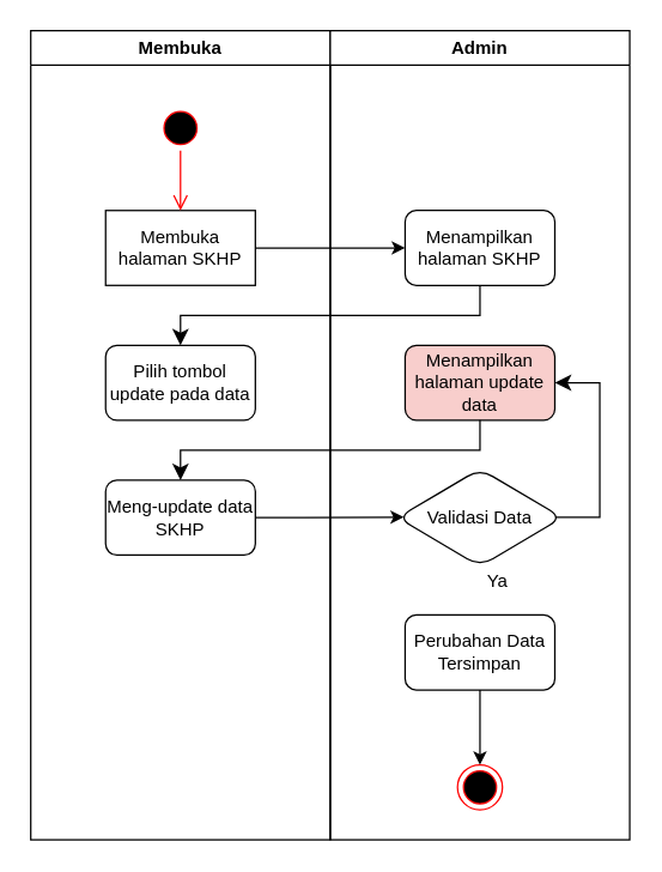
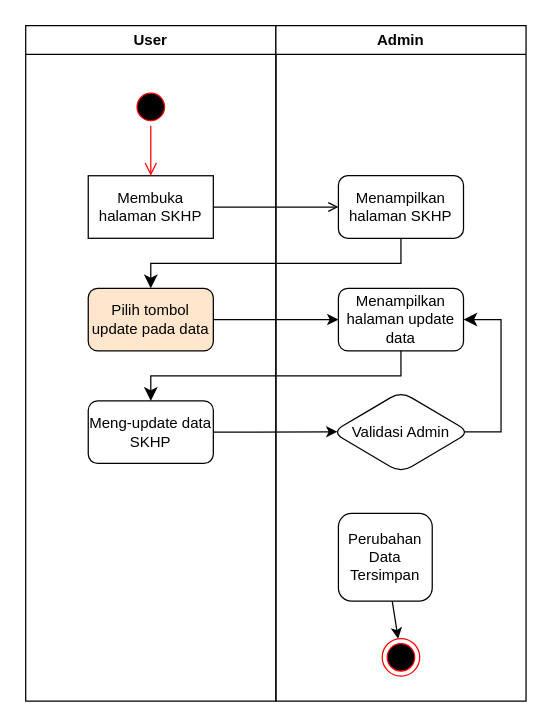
  <mxCell id="0" />
  <mxCell id="1" parent="0" />
- <mxCell id="2" value="Membuka" style="swimlane;whiteSpace=wrap;html=1;" parent="1" vertex="1"><mxGeometry x="20" y="20" width="200" height="540" as="geometry" /></mxCell>
+ <mxCell id="2" value="User" style="swimlane;whiteSpace=wrap;html=1;" parent="1" vertex="1"><mxGeometry x="20" y="20" width="200" height="540" as="geometry" /></mxCell>
  <mxCell id="3" value="Membuka halaman SKHP" style="whiteSpace=wrap;html=1;rounded=0;" parent="2" vertex="1"><mxGeometry x="50" y="120" width="100" height="50" as="geometry" /></mxCell>
  <mxCell id="4" value="" style="ellipse;html=1;shape=startState;fillColor=#000000;strokeColor=#ff0000;" parent="2" vertex="1"><mxGeometry x="85" y="50" width="30" height="30" as="geometry" /></mxCell>
  <mxCell id="5" value="" style="edgeStyle=orthogonalEdgeStyle;html=1;verticalAlign=bottom;endArrow=open;endSize=8;strokeColor=#ff0000;entryX=0.5;entryY=0;entryDx=0;entryDy=0;" parent="2" source="4" target="3" edge="1"><mxGeometry relative="1" as="geometry"><mxPoint x="100" y="140" as="targetPoint" /></mxGeometry></mxCell>
- <mxCell id="6" value="Pilih tombol update pada data" style="rounded=1;whiteSpace=wrap;html=1;" parent="2" vertex="1"><mxGeometry x="50" y="210" width="100" height="50" as="geometry" /></mxCell>
+ <mxCell id="6" value="Pilih tombol update pada data" style="rounded=1;whiteSpace=wrap;html=1;fillColor=#ffe6cc;" parent="2" vertex="1"><mxGeometry x="50" y="210" width="100" height="50" as="geometry" /></mxCell>
  <mxCell id="7" value="Meng-update data SKHP" style="rounded=1;whiteSpace=wrap;html=1;" parent="2" vertex="1"><mxGeometry x="50" y="300" width="100" height="50" as="geometry" /></mxCell>
  <mxCell id="8" value="Admin" style="swimlane;whiteSpace=wrap;html=1;" parent="1" vertex="1"><mxGeometry x="220" y="20" width="200" height="540" as="geometry" /></mxCell>
  <mxCell id="9" value="Menampilkan halaman SKHP" style="rounded=1;whiteSpace=wrap;html=1;" parent="8" vertex="1"><mxGeometry x="50" y="120" width="100" height="50" as="geometry" /></mxCell>
- <mxCell id="10" value="Menampilkan halaman update data" style="rounded=1;whiteSpace=wrap;html=1;fillColor=#f8cecc;" parent="8" vertex="1"><mxGeometry x="50" y="210" width="100" height="50" as="geometry" /></mxCell>
- <mxCell id="11" value="Validasi Data" style="rhombus;whiteSpace=wrap;html=1;rounded=1;" parent="8" vertex="1"><mxGeometry x="45" y="292.5" width="110" height="65" as="geometry" /></mxCell>
+ <mxCell id="10" value="Menampilkan halaman update data" style="rounded=1;whiteSpace=wrap;html=1;" parent="8" vertex="1"><mxGeometry x="50" y="210" width="100" height="50" as="geometry" /></mxCell>
+ <mxCell id="11" value="Validasi Admin" style="rhombus;whiteSpace=wrap;html=1;rounded=1;" parent="8" vertex="1"><mxGeometry x="45" y="292.5" width="110" height="65" as="geometry" /></mxCell>
  <mxCell id="12" value="" style="edgeStyle=elbowEdgeStyle;elbow=horizontal;endArrow=classic;html=1;curved=0;rounded=0;endSize=8;startSize=8;exitX=0.959;exitY=0.495;exitDx=0;exitDy=0;entryX=1;entryY=0.5;entryDx=0;entryDy=0;exitPerimeter=0;" parent="8" source="11" target="10" edge="1"><mxGeometry width="50" height="50" relative="1" as="geometry"><mxPoint x="230" y="330" as="sourcePoint" /><mxPoint x="280" y="280" as="targetPoint" /><Array as="points"><mxPoint x="180" y="280" /></Array></mxGeometry></mxCell>
  <mxCell id="13" value="" style="edgeStyle=none;html=1;" parent="8" source="14" target="15" edge="1"><mxGeometry relative="1" as="geometry" /></mxCell>
- <mxCell id="14" value="Perubahan Data Tersimpan" style="rounded=1;whiteSpace=wrap;html=1;" parent="8" vertex="1"><mxGeometry x="50" y="390" width="100" height="50" as="geometry" /></mxCell>
+ <mxCell id="14" value="Perubahan Data Tersimpan" style="rounded=1;whiteSpace=wrap;html=1;" parent="8" vertex="1"><mxGeometry x="50" y="390" width="75" height="70" as="geometry" /></mxCell>
  <mxCell id="15" value="" style="ellipse;html=1;shape=endState;fillColor=#000000;strokeColor=#ff0000;" parent="8" vertex="1"><mxGeometry x="85" y="490" width="30" height="30" as="geometry" /></mxCell>
- <mxCell id="16" value="Ya" style="text;html=1;align=center;verticalAlign=middle;whiteSpace=wrap;rounded=0;" parent="8" vertex="1"><mxGeometry x="87" y="357.5" width="50" height="20" as="geometry" /></mxCell>
- <mxCell id="17" value="" style="edgeStyle=none;html=1;" parent="1" source="3" target="9" edge="1"><mxGeometry relative="1" as="geometry" /></mxCell>
+ <mxCell id="17" value="" style="edgeStyle=none;html=1;endArrow=open;" parent="1" source="3" target="9" edge="1"><mxGeometry relative="1" as="geometry" /></mxCell>
  <mxCell id="18" value="" style="edgeStyle=elbowEdgeStyle;elbow=vertical;endArrow=classic;html=1;curved=0;rounded=0;endSize=8;startSize=8;exitX=0.5;exitY=1;exitDx=0;exitDy=0;entryX=0.5;entryY=0;entryDx=0;entryDy=0;" parent="1" source="9" target="6" edge="1"><mxGeometry width="50" height="50" relative="1" as="geometry"><mxPoint x="290" y="280" as="sourcePoint" /><mxPoint x="340" y="230" as="targetPoint" /></mxGeometry></mxCell>
+ <mxCell id="19" value="" style="edgeStyle=none;html=1;" parent="1" source="6" target="10" edge="1"><mxGeometry relative="1" as="geometry" /></mxCell>
  <mxCell id="20" value="" style="edgeStyle=elbowEdgeStyle;elbow=vertical;endArrow=classic;html=1;curved=0;rounded=0;endSize=8;startSize=8;exitX=0.5;exitY=1;exitDx=0;exitDy=0;entryX=0.5;entryY=0;entryDx=0;entryDy=0;" parent="1" source="10" target="7" edge="1"><mxGeometry width="50" height="50" relative="1" as="geometry"><mxPoint x="260" y="340" as="sourcePoint" /><mxPoint x="110" y="320" as="targetPoint" /></mxGeometry></mxCell>
  <mxCell id="21" value="" style="edgeStyle=none;html=1;entryX=0.047;entryY=0.495;entryDx=0;entryDy=0;entryPerimeter=0;" parent="1" edge="1"><mxGeometry relative="1" as="geometry"><mxPoint x="170" y="345" as="sourcePoint" /><mxPoint x="269.17" y="344.675" as="targetPoint" /></mxGeometry></mxCell>
